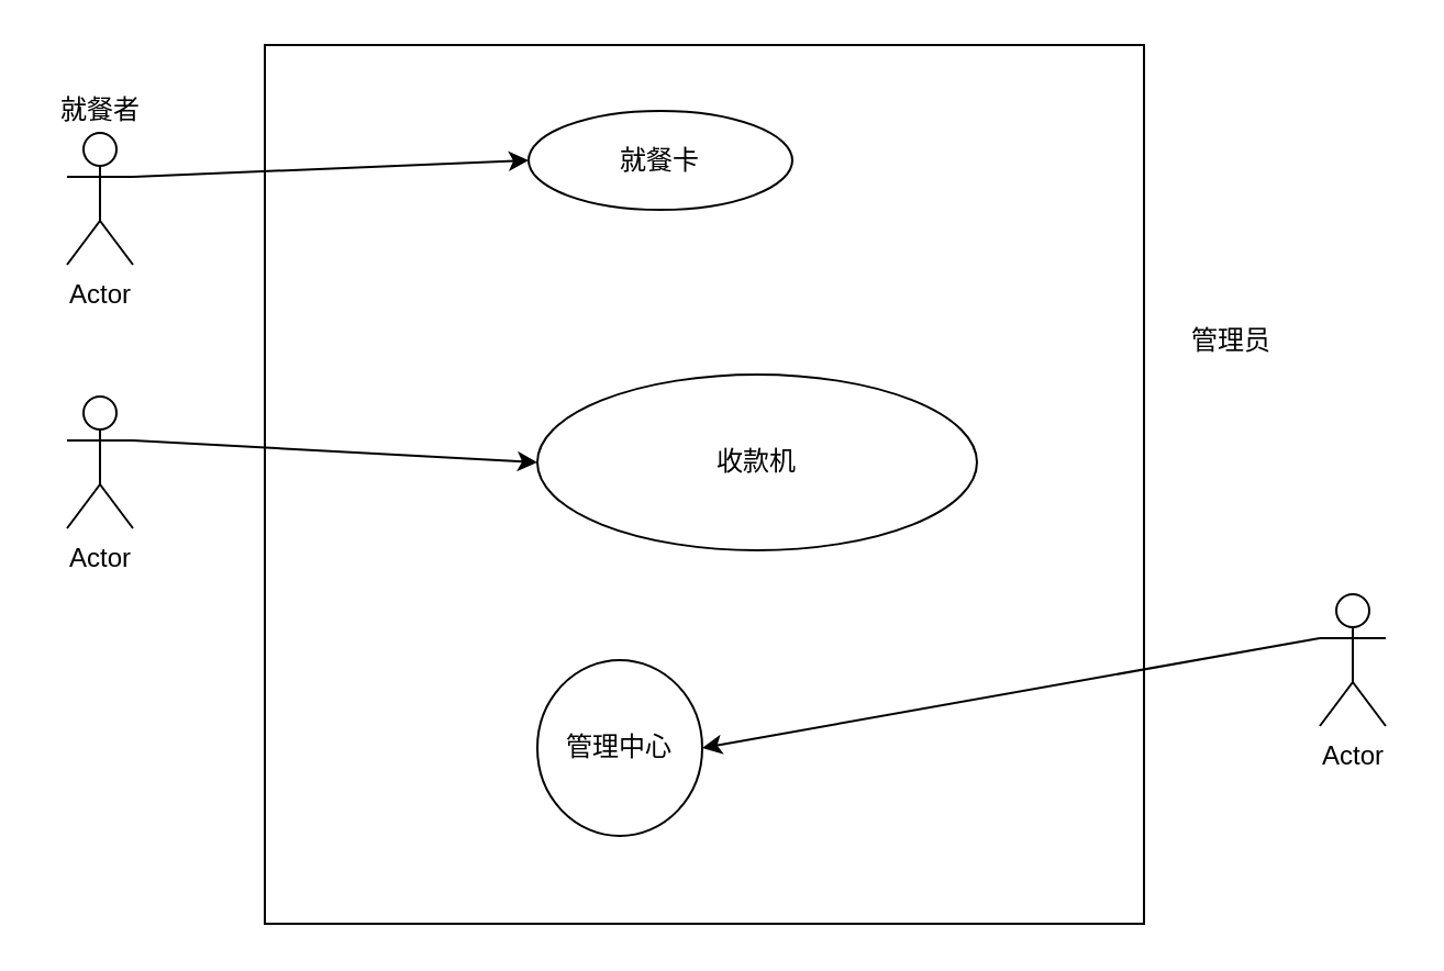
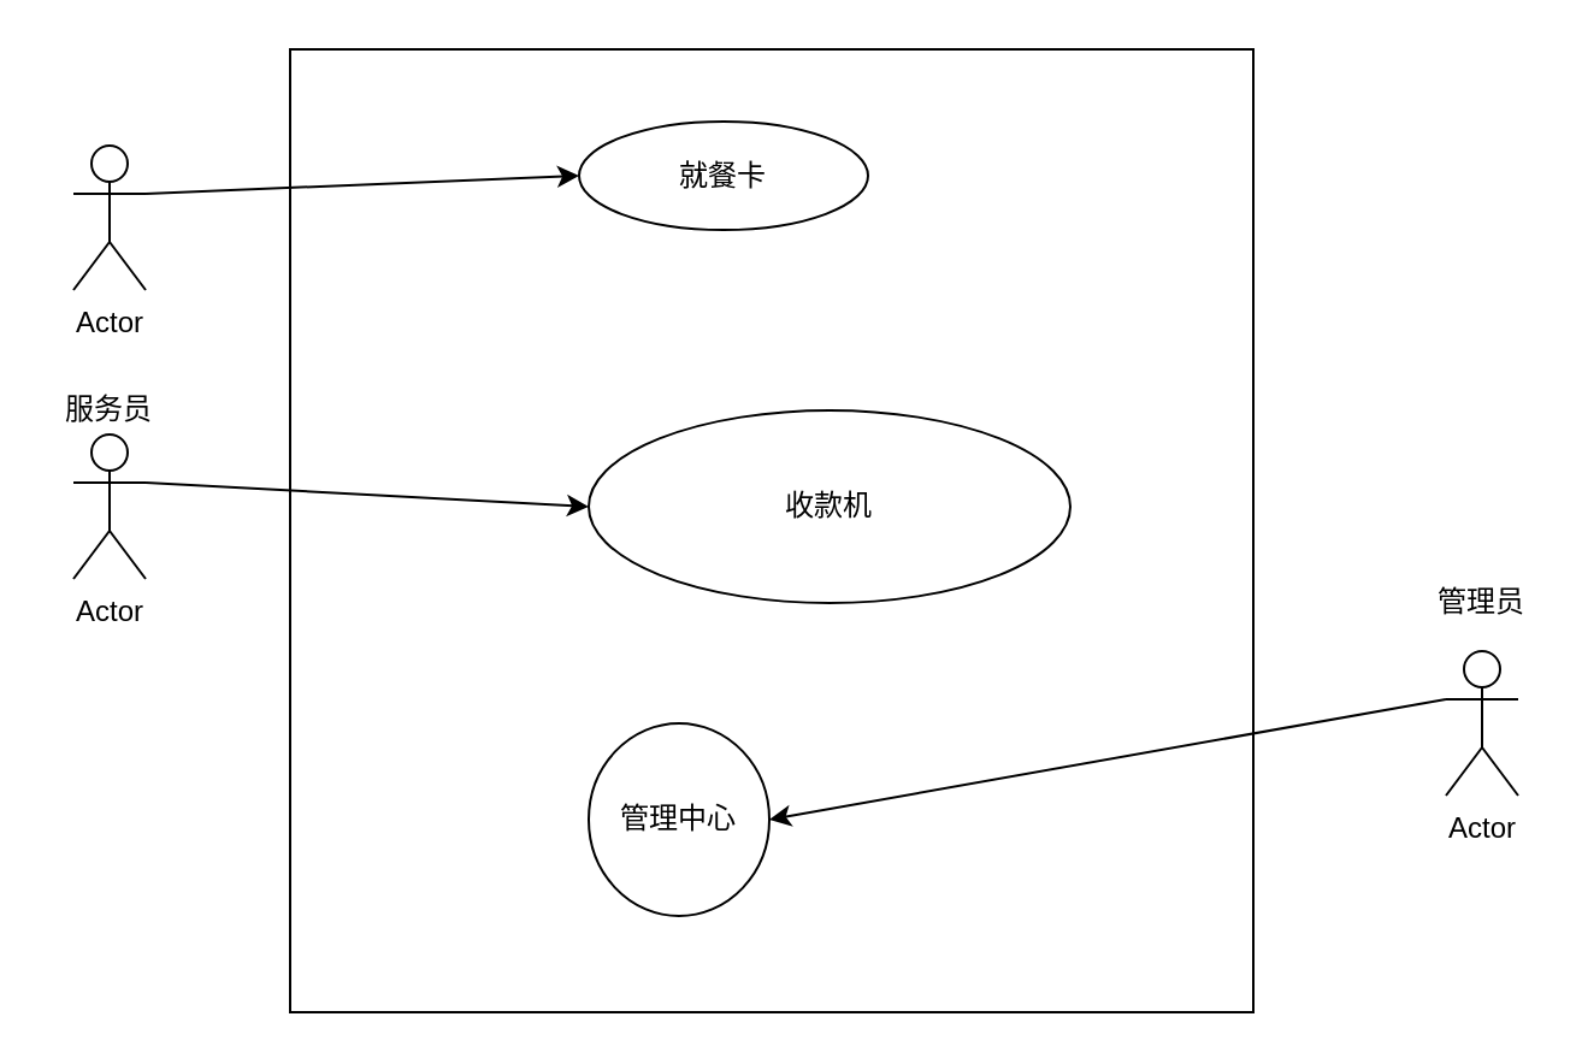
  <mxCell id="0" />
  <mxCell id="1" parent="0" />
  <mxCell id="2" value="" style="whiteSpace=wrap;html=1;aspect=fixed;" vertex="1" parent="1"><mxGeometry x="120" y="20" width="400" height="400" as="geometry" /></mxCell>
  <mxCell id="3" value="Actor" style="shape=umlActor;verticalLabelPosition=bottom;verticalAlign=top;html=1;outlineConnect=0;" vertex="1" parent="1"><mxGeometry x="30" y="60" width="30" height="60" as="geometry" /></mxCell>
  <mxCell id="4" value="Actor" style="shape=umlActor;verticalLabelPosition=bottom;verticalAlign=top;html=1;outlineConnect=0;" vertex="1" parent="1"><mxGeometry x="30" y="180" width="30" height="60" as="geometry" /></mxCell>
  <mxCell id="5" value="管理中心" style="ellipse;whiteSpace=wrap;html=1;" vertex="1" parent="1"><mxGeometry x="244" y="300" width="75" height="80" as="geometry" /></mxCell>
  <mxCell id="6" value="就餐卡" style="ellipse;whiteSpace=wrap;html=1;" vertex="1" parent="1"><mxGeometry x="240" y="50" width="120" height="45" as="geometry" /></mxCell>
  <mxCell id="7" value="Actor" style="shape=umlActor;verticalLabelPosition=bottom;verticalAlign=top;html=1;outlineConnect=0;" vertex="1" parent="1"><mxGeometry x="600" y="270" width="30" height="60" as="geometry" /></mxCell>
  <mxCell id="8" value="收款机" style="ellipse;whiteSpace=wrap;html=1;" vertex="1" parent="1"><mxGeometry x="244" y="170" width="200" height="80" as="geometry" /></mxCell>
- <mxCell id="9" value="就餐者" style="text;html=1;align=center;verticalAlign=middle;resizable=0;points=[];autosize=1;" vertex="1" parent="1"><mxGeometry x="20" y="40" width="50" height="20" as="geometry" /></mxCell>
  <mxCell id="10" value="" style="endArrow=classic;html=1;exitX=1;exitY=0.333;exitDx=0;exitDy=0;exitPerimeter=0;entryX=0;entryY=0.5;entryDx=0;entryDy=0;" edge="1" parent="1" source="3" target="6"><mxGeometry width="50" height="50" relative="1" as="geometry"><mxPoint x="20" y="30" as="sourcePoint" /><mxPoint x="390" y="200" as="targetPoint" /></mxGeometry></mxCell>
+ <mxCell id="11" value="服务员" style="text;html=1;strokeColor=none;fillColor=none;align=center;verticalAlign=middle;whiteSpace=wrap;rounded=0;" vertex="1" parent="1"><mxGeometry x="25" y="160" width="40" height="20" as="geometry" /></mxCell>
  <mxCell id="12" value="" style="endArrow=classic;html=1;entryX=0;entryY=0.5;entryDx=0;entryDy=0;" edge="1" parent="1" target="8"><mxGeometry width="50" height="50" relative="1" as="geometry"><mxPoint x="60" y="200" as="sourcePoint" /><mxPoint x="110" y="150" as="targetPoint" /></mxGeometry></mxCell>
- <mxCell id="13" value="管理员" style="text;html=1;strokeColor=none;fillColor=none;align=center;verticalAlign=middle;whiteSpace=wrap;rounded=0;" vertex="1" parent="1"><mxGeometry x="540" y="145" width="40" height="20" as="geometry" /></mxCell>
+ <mxCell id="13" value="管理员" style="text;html=1;strokeColor=none;fillColor=none;align=center;verticalAlign=middle;whiteSpace=wrap;rounded=0;" vertex="1" parent="1"><mxGeometry x="595" y="240" width="40" height="20" as="geometry" /></mxCell>
  <mxCell id="14" value="" style="endArrow=classic;html=1;exitX=0;exitY=0.333;exitDx=0;exitDy=0;exitPerimeter=0;entryX=1;entryY=0.5;entryDx=0;entryDy=0;" edge="1" parent="1" source="7" target="5"><mxGeometry width="50" height="50" relative="1" as="geometry"><mxPoint x="480" y="330" as="sourcePoint" /><mxPoint x="550" y="280" as="targetPoint" /></mxGeometry></mxCell>
